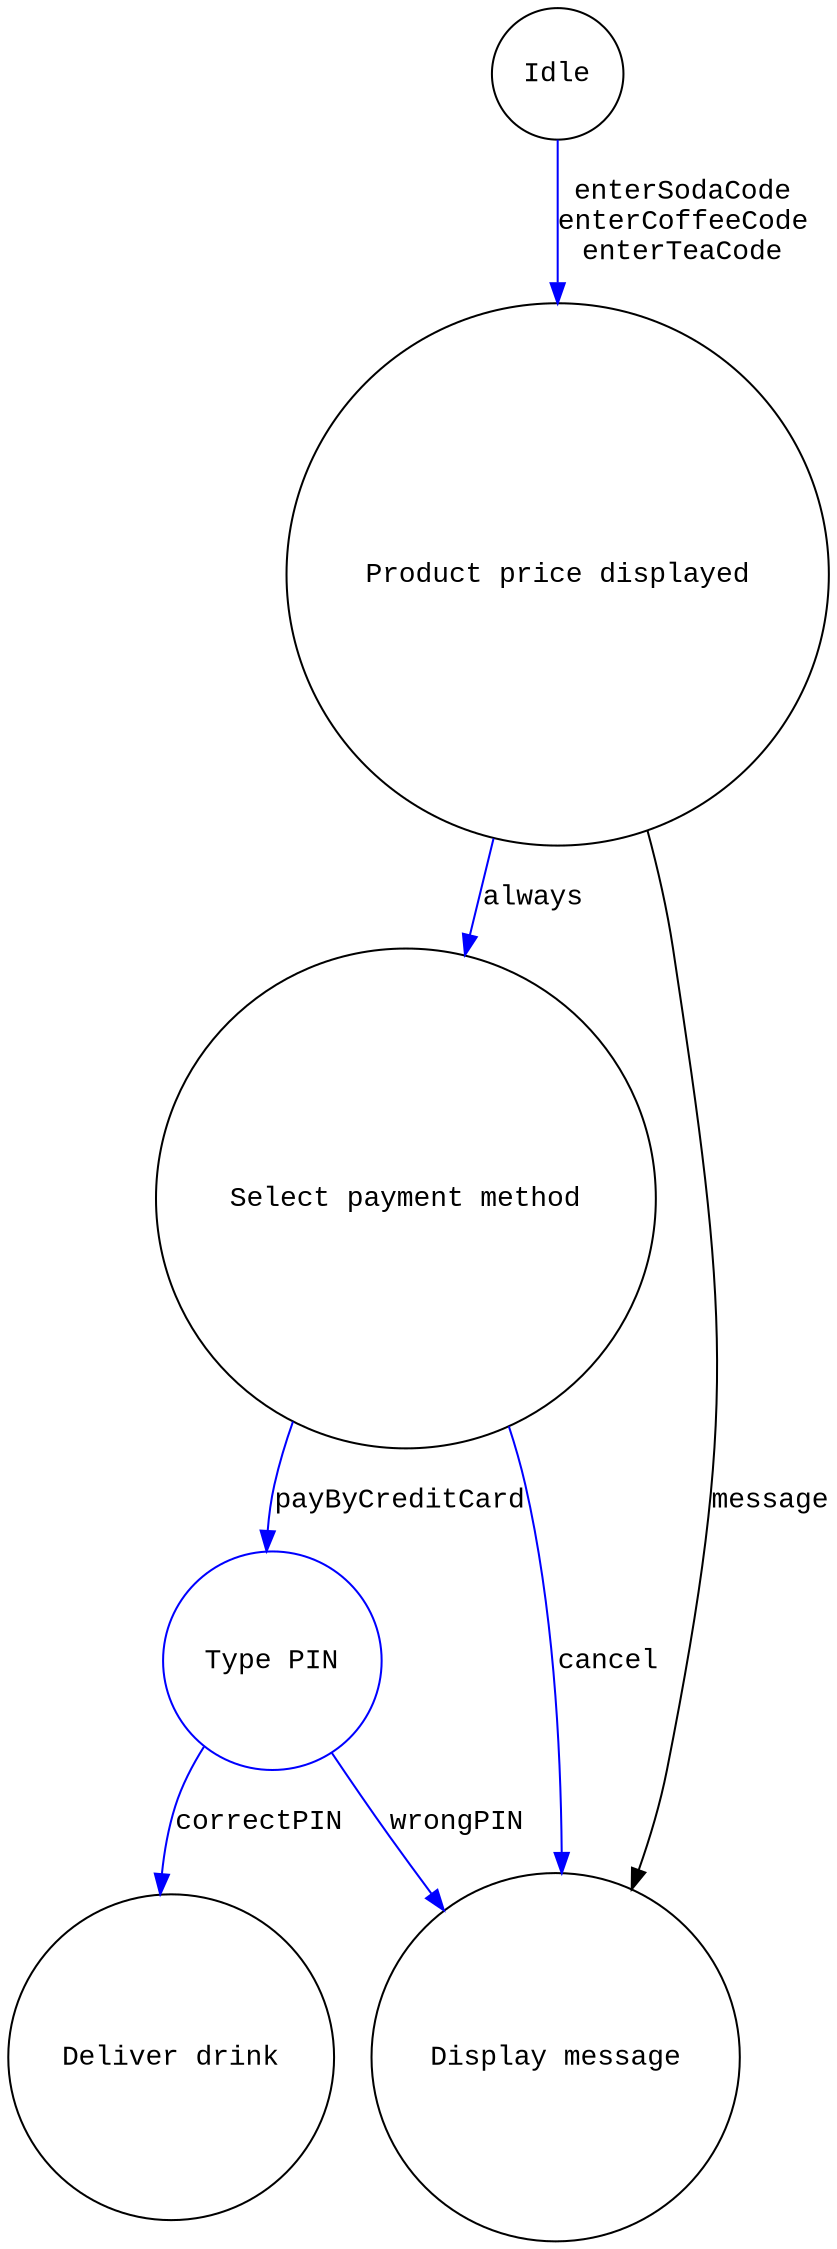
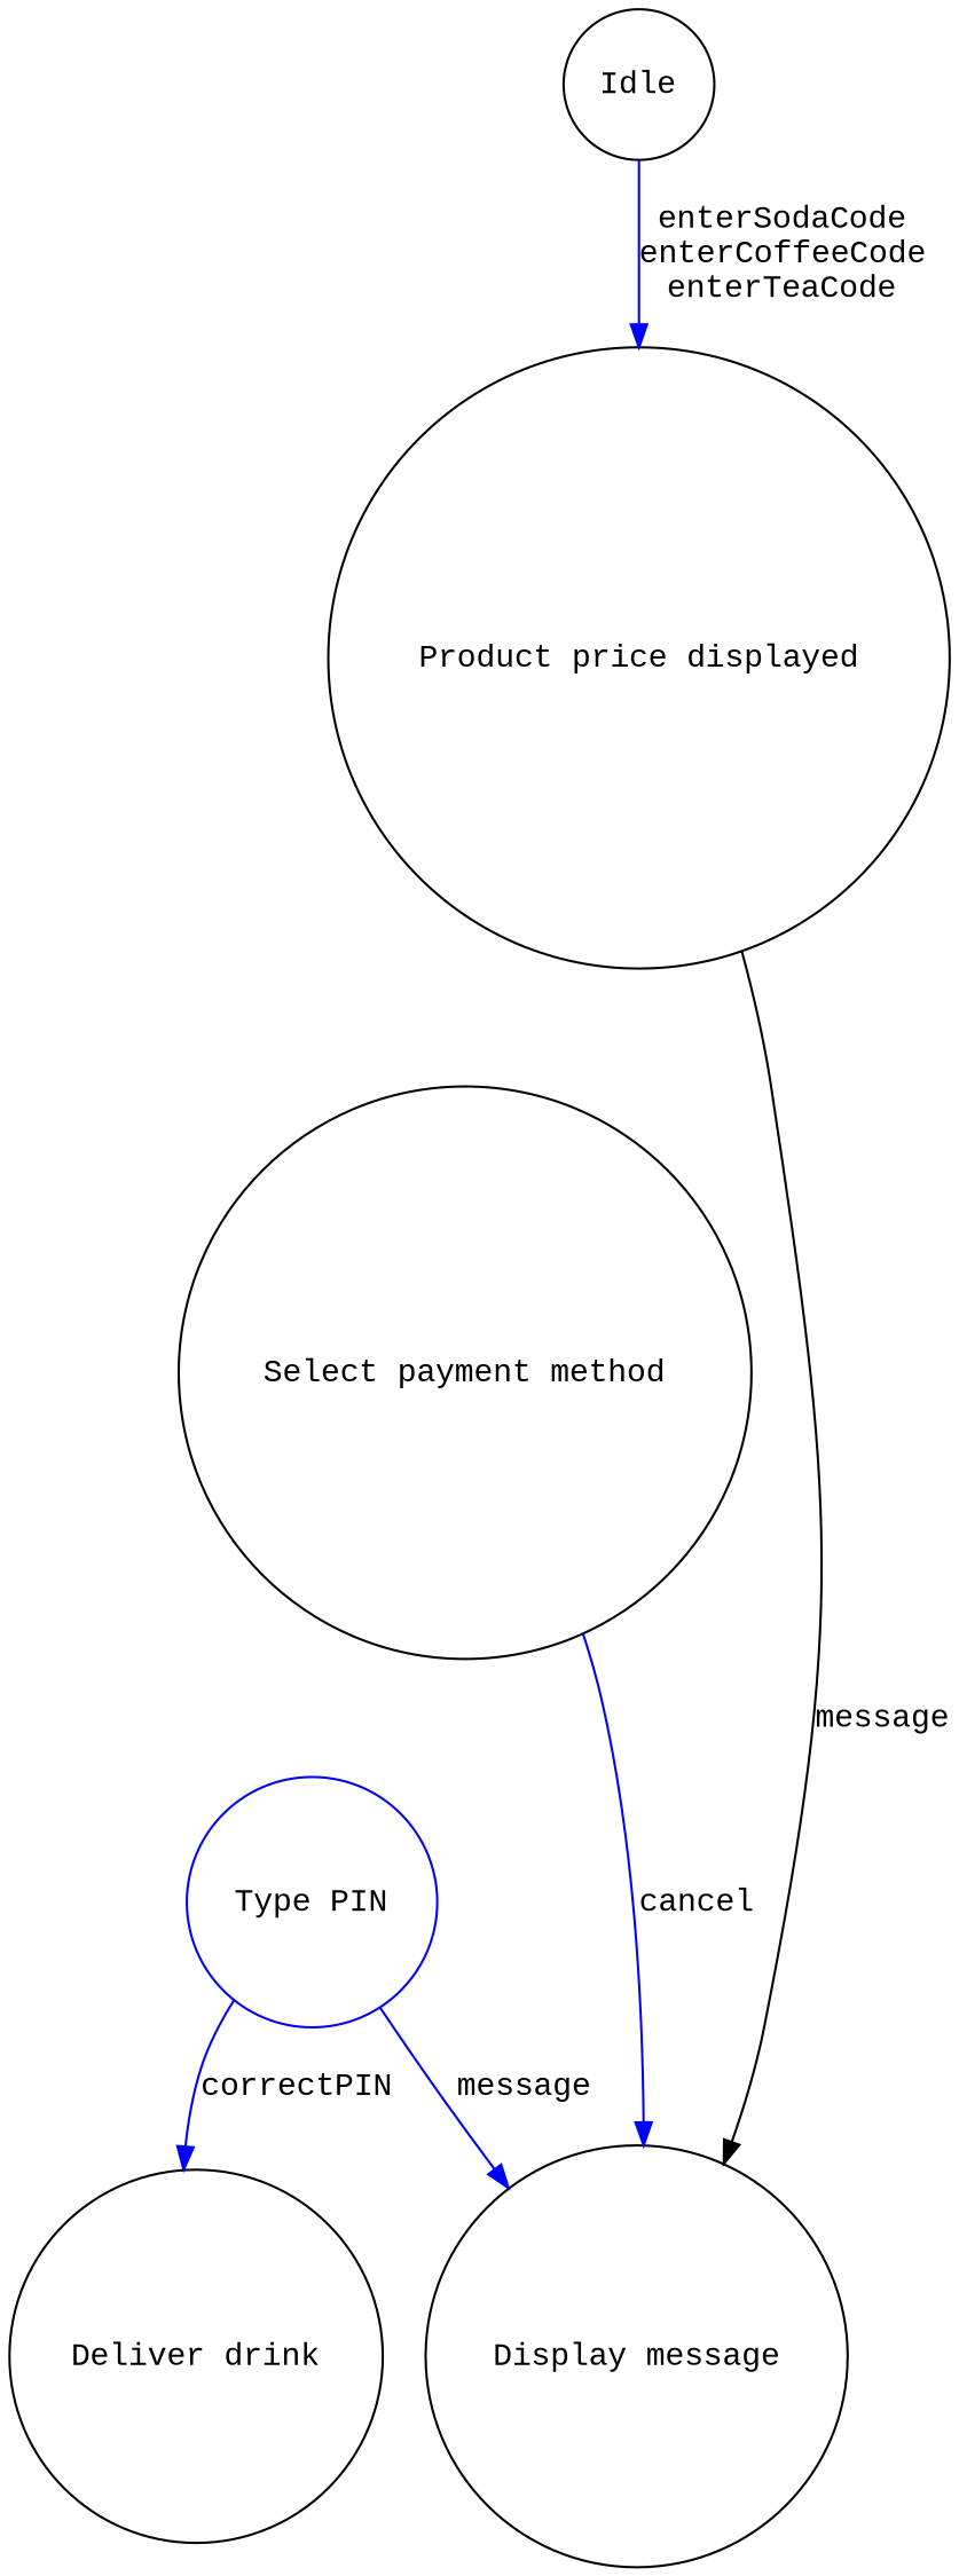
  digraph {
    fontname="Liberation Mono"
    node [color=black fontname="Liberation Mono" shape=circle]
    edge [color=blue fontname="Liberation Mono"]
    Idle
    "Product price displayed"
    "Select payment method"
    "Display message"
    "Type PIN" [color=blue]
    "Deliver drink"
    Idle -> "Product price displayed" [label="enterSodaCode\nenterCoffeeCode\nenterTeaCode"]
-   "Product price displayed" -> "Select payment method" [label=always]
    "Product price displayed" -> "Display message" [color=black label=message]
    "Select payment method" -> "Display message" [label=cancel]
-   "Select payment method" -> "Type PIN" [label=payByCreditCard]
-   "Type PIN" -> "Display message" [label=wrongPIN]
+   "Type PIN" -> "Display message" [label=message]
    "Type PIN" -> "Deliver drink" [label=correctPIN]
  }
